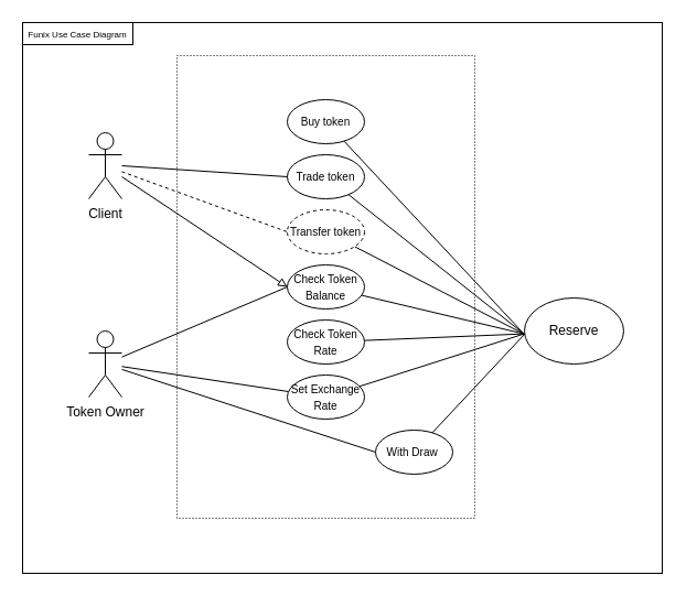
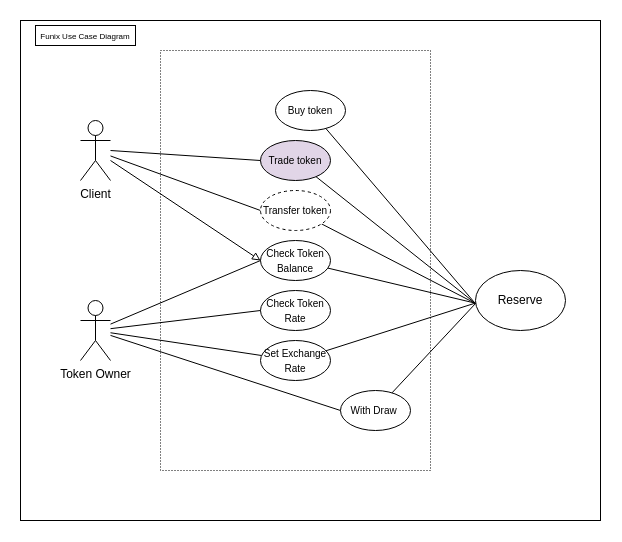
  <mxCell id="0" />
  <mxCell id="1" parent="0" />
  <mxCell id="2" value="" style="rounded=0;whiteSpace=wrap;html=1;" vertex="1" parent="1"><mxGeometry x="20" y="20" width="580" height="500" as="geometry" /></mxCell>
- <mxCell id="3" value="&lt;font style=&quot;font-size: 8px;&quot;&gt;Funix Use Case Diagram&lt;/font&gt;" style="rounded=0;whiteSpace=wrap;html=1;align=center;" vertex="1" parent="1"><mxGeometry x="20" y="20" width="100" height="20" as="geometry" /></mxCell>
+ <mxCell id="3" value="&lt;font style=&quot;font-size: 8px;&quot;&gt;Funix Use Case Diagram&lt;/font&gt;" style="rounded=0;whiteSpace=wrap;html=1;align=center;" vertex="1" parent="1"><mxGeometry x="35" y="25" width="100" height="20" as="geometry" /></mxCell>
  <mxCell id="4" value="Client" style="shape=umlActor;verticalLabelPosition=bottom;verticalAlign=top;html=1;outlineConnect=0;" vertex="1" parent="1"><mxGeometry x="80" y="120" width="30" height="60" as="geometry" /></mxCell>
  <mxCell id="5" value="" style="rounded=0;whiteSpace=wrap;html=1;dashed=1;dashPattern=1 2;" vertex="1" parent="1"><mxGeometry x="160" y="50" width="270" height="420" as="geometry" /></mxCell>
  <mxCell id="6" style="rounded=0;orthogonalLoop=1;jettySize=auto;html=1;entryX=0;entryY=0.5;entryDx=0;entryDy=0;endArrow=block;endFill=0;" edge="1" parent="1" source="4" target="15"><mxGeometry relative="1" as="geometry" /></mxCell>
- <mxCell id="7" style="rounded=0;orthogonalLoop=1;jettySize=auto;html=1;entryX=0;entryY=0.5;entryDx=0;entryDy=0;endArrow=none;endFill=0;dashed=1;" edge="1" parent="1" source="4" target="13"><mxGeometry relative="1" as="geometry" /></mxCell>
+ <mxCell id="7" style="rounded=0;orthogonalLoop=1;jettySize=auto;html=1;entryX=0;entryY=0.5;entryDx=0;entryDy=0;endArrow=none;endFill=0;" edge="1" parent="1" source="4" target="13"><mxGeometry relative="1" as="geometry" /></mxCell>
  <mxCell id="8" style="rounded=0;orthogonalLoop=1;jettySize=auto;html=1;entryX=-0.004;entryY=0.546;entryDx=0;entryDy=0;entryPerimeter=0;endArrow=none;endFill=0;" edge="1" parent="1" source="9" target="23"><mxGeometry relative="1" as="geometry" /></mxCell>
- <mxCell id="9" value="&lt;font style=&quot;font-size: 10px;&quot;&gt;Buy token&lt;/font&gt;" style="ellipse;whiteSpace=wrap;html=1;" vertex="1" parent="1"><mxGeometry x="260" y="90" width="70" height="40" as="geometry" /></mxCell>
+ <mxCell id="9" value="&lt;font style=&quot;font-size: 10px;&quot;&gt;Buy token&lt;/font&gt;" style="ellipse;whiteSpace=wrap;html=1;" vertex="1" parent="1"><mxGeometry x="275" y="90" width="70" height="40" as="geometry" /></mxCell>
  <mxCell id="10" style="rounded=0;orthogonalLoop=1;jettySize=auto;html=1;entryX=0;entryY=0.549;entryDx=0;entryDy=0;entryPerimeter=0;endArrow=none;endFill=0;" edge="1" parent="1" source="11" target="23"><mxGeometry relative="1" as="geometry" /></mxCell>
- <mxCell id="11" value="&lt;font style=&quot;font-size: 10px;&quot;&gt;Trade token&lt;/font&gt;" style="ellipse;whiteSpace=wrap;html=1;" vertex="1" parent="1"><mxGeometry x="260" y="140" width="70" height="40" as="geometry" /></mxCell>
+ <mxCell id="11" value="&lt;font style=&quot;font-size: 10px;&quot;&gt;Trade token&lt;/font&gt;" style="ellipse;whiteSpace=wrap;html=1;fillColor=#e1d5e7;" vertex="1" parent="1"><mxGeometry x="260" y="140" width="70" height="40" as="geometry" /></mxCell>
  <mxCell id="12" style="rounded=0;orthogonalLoop=1;jettySize=auto;html=1;entryX=-0.004;entryY=0.546;entryDx=0;entryDy=0;entryPerimeter=0;endArrow=none;endFill=0;" edge="1" parent="1" source="13" target="23"><mxGeometry relative="1" as="geometry"><mxPoint x="470" y="270" as="targetPoint" /></mxGeometry></mxCell>
  <mxCell id="13" value="&lt;font style=&quot;font-size: 10px;&quot;&gt;Transfer token&lt;/font&gt;" style="ellipse;whiteSpace=wrap;html=1;dashed=1;" vertex="1" parent="1"><mxGeometry x="260" y="190" width="70" height="40" as="geometry" /></mxCell>
  <mxCell id="14" style="rounded=0;orthogonalLoop=1;jettySize=auto;html=1;entryX=-0.003;entryY=0.544;entryDx=0;entryDy=0;entryPerimeter=0;endArrow=none;endFill=0;" edge="1" parent="1" source="15" target="23"><mxGeometry relative="1" as="geometry" /></mxCell>
  <mxCell id="15" value="&lt;font style=&quot;font-size: 10px;&quot;&gt;Check Token Balance&lt;/font&gt;" style="ellipse;whiteSpace=wrap;html=1;" vertex="1" parent="1"><mxGeometry x="260" y="240" width="70" height="40" as="geometry" /></mxCell>
- <mxCell id="16" style="rounded=0;orthogonalLoop=1;jettySize=auto;html=1;entryX=-0.001;entryY=0.543;entryDx=0;entryDy=0;entryPerimeter=0;endArrow=none;endFill=0;" edge="1" parent="1" source="17" target="23"><mxGeometry relative="1" as="geometry" /></mxCell>
  <mxCell id="17" value="&lt;font style=&quot;font-size: 10px;&quot;&gt;Check Token Rate&lt;/font&gt;" style="ellipse;whiteSpace=wrap;html=1;" vertex="1" parent="1"><mxGeometry x="260" y="290" width="70" height="40" as="geometry" /></mxCell>
  <mxCell id="18" style="rounded=0;orthogonalLoop=1;jettySize=auto;html=1;endArrow=none;endFill=0;" edge="1" parent="1" source="22"><mxGeometry relative="1" as="geometry"><mxPoint x="261" y="355" as="targetPoint" /></mxGeometry></mxCell>
  <mxCell id="19" style="rounded=0;orthogonalLoop=1;jettySize=auto;html=1;entryX=0;entryY=0.5;entryDx=0;entryDy=0;endArrow=none;endFill=0;" edge="1" parent="1" source="22" target="27"><mxGeometry relative="1" as="geometry" /></mxCell>
+ <mxCell id="20" style="rounded=0;orthogonalLoop=1;jettySize=auto;html=1;entryX=0;entryY=0.5;entryDx=0;entryDy=0;endArrow=none;endFill=0;" edge="1" parent="1" source="22" target="17"><mxGeometry relative="1" as="geometry" /></mxCell>
  <mxCell id="21" style="rounded=0;orthogonalLoop=1;jettySize=auto;html=1;entryX=0;entryY=0.5;entryDx=0;entryDy=0;endArrow=none;endFill=0;" edge="1" parent="1" source="22" target="15"><mxGeometry relative="1" as="geometry" /></mxCell>
  <mxCell id="22" value="Token Owner" style="shape=umlActor;verticalLabelPosition=bottom;verticalAlign=top;html=1;outlineConnect=0;" vertex="1" parent="1"><mxGeometry x="80" y="300" width="30" height="60" as="geometry" /></mxCell>
  <mxCell id="23" value="Reserve" style="ellipse;whiteSpace=wrap;html=1;" vertex="1" parent="1"><mxGeometry x="475" y="270" width="90" height="60" as="geometry" /></mxCell>
  <mxCell id="24" style="rounded=0;orthogonalLoop=1;jettySize=auto;html=1;entryX=-0.002;entryY=0.543;entryDx=0;entryDy=0;endArrow=none;endFill=0;entryPerimeter=0;" edge="1" parent="1" source="25" target="23"><mxGeometry relative="1" as="geometry" /></mxCell>
  <mxCell id="25" value="&lt;font style=&quot;font-size: 10px;&quot;&gt;Set Exchange Rate&lt;/font&gt;" style="ellipse;whiteSpace=wrap;html=1;" vertex="1" parent="1"><mxGeometry x="260" y="340" width="70" height="40" as="geometry" /></mxCell>
  <mxCell id="26" style="rounded=0;orthogonalLoop=1;jettySize=auto;html=1;entryX=0.001;entryY=0.549;entryDx=0;entryDy=0;entryPerimeter=0;endArrow=none;endFill=0;" edge="1" parent="1" source="27" target="23"><mxGeometry relative="1" as="geometry" /></mxCell>
  <mxCell id="27" value="&lt;font style=&quot;font-size: 10px;&quot;&gt;With Draw&amp;nbsp;&lt;/font&gt;" style="ellipse;whiteSpace=wrap;html=1;" vertex="1" parent="1"><mxGeometry x="340" y="390" width="70" height="40" as="geometry" /></mxCell>
  <mxCell id="28" style="rounded=1;orthogonalLoop=1;jettySize=auto;html=1;strokeColor=default;jumpStyle=line;entryX=0;entryY=0.5;entryDx=0;entryDy=0;endArrow=none;endFill=0;" edge="1" parent="1" target="11"><mxGeometry relative="1" as="geometry"><mxPoint x="110" y="150" as="sourcePoint" /><mxPoint x="272" y="127" as="targetPoint" /></mxGeometry></mxCell>
